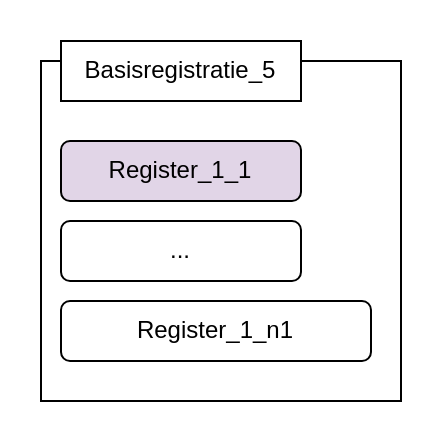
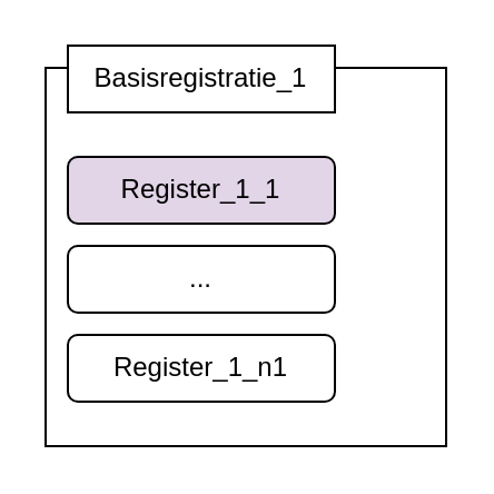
  <mxCell id="0" />
  <mxCell id="1" parent="0" />
  <mxCell id="2" value="" style="rounded=0;whiteSpace=wrap;html=1;" vertex="1" parent="1"><mxGeometry x="20" y="30" width="180" height="170" as="geometry" /></mxCell>
- <mxCell id="3" value="Basisregistratie_5" style="rounded=0;whiteSpace=wrap;html=1;" vertex="1" parent="1"><mxGeometry x="30" y="20" width="120" height="30" as="geometry" /></mxCell>
+ <mxCell id="3" value="Basisregistratie_1" style="rounded=0;whiteSpace=wrap;html=1;" vertex="1" parent="1"><mxGeometry x="30" y="20" width="120" height="30" as="geometry" /></mxCell>
  <mxCell id="4" value="Register_1_1" style="rounded=1;whiteSpace=wrap;html=1;fillColor=#e1d5e7;" vertex="1" parent="1"><mxGeometry x="30" y="70" width="120" height="30" as="geometry" /></mxCell>
- <mxCell id="5" value="Register_1_n1" style="rounded=1;whiteSpace=wrap;html=1;" vertex="1" parent="1"><mxGeometry x="30" y="150" width="155" height="30" as="geometry" /></mxCell>
+ <mxCell id="5" value="Register_1_n1" style="rounded=1;whiteSpace=wrap;html=1;" vertex="1" parent="1"><mxGeometry x="30" y="150" width="120" height="30" as="geometry" /></mxCell>
  <mxCell id="6" value="..." style="rounded=1;whiteSpace=wrap;html=1;" vertex="1" parent="1"><mxGeometry x="30" y="110" width="120" height="30" as="geometry" /></mxCell>
